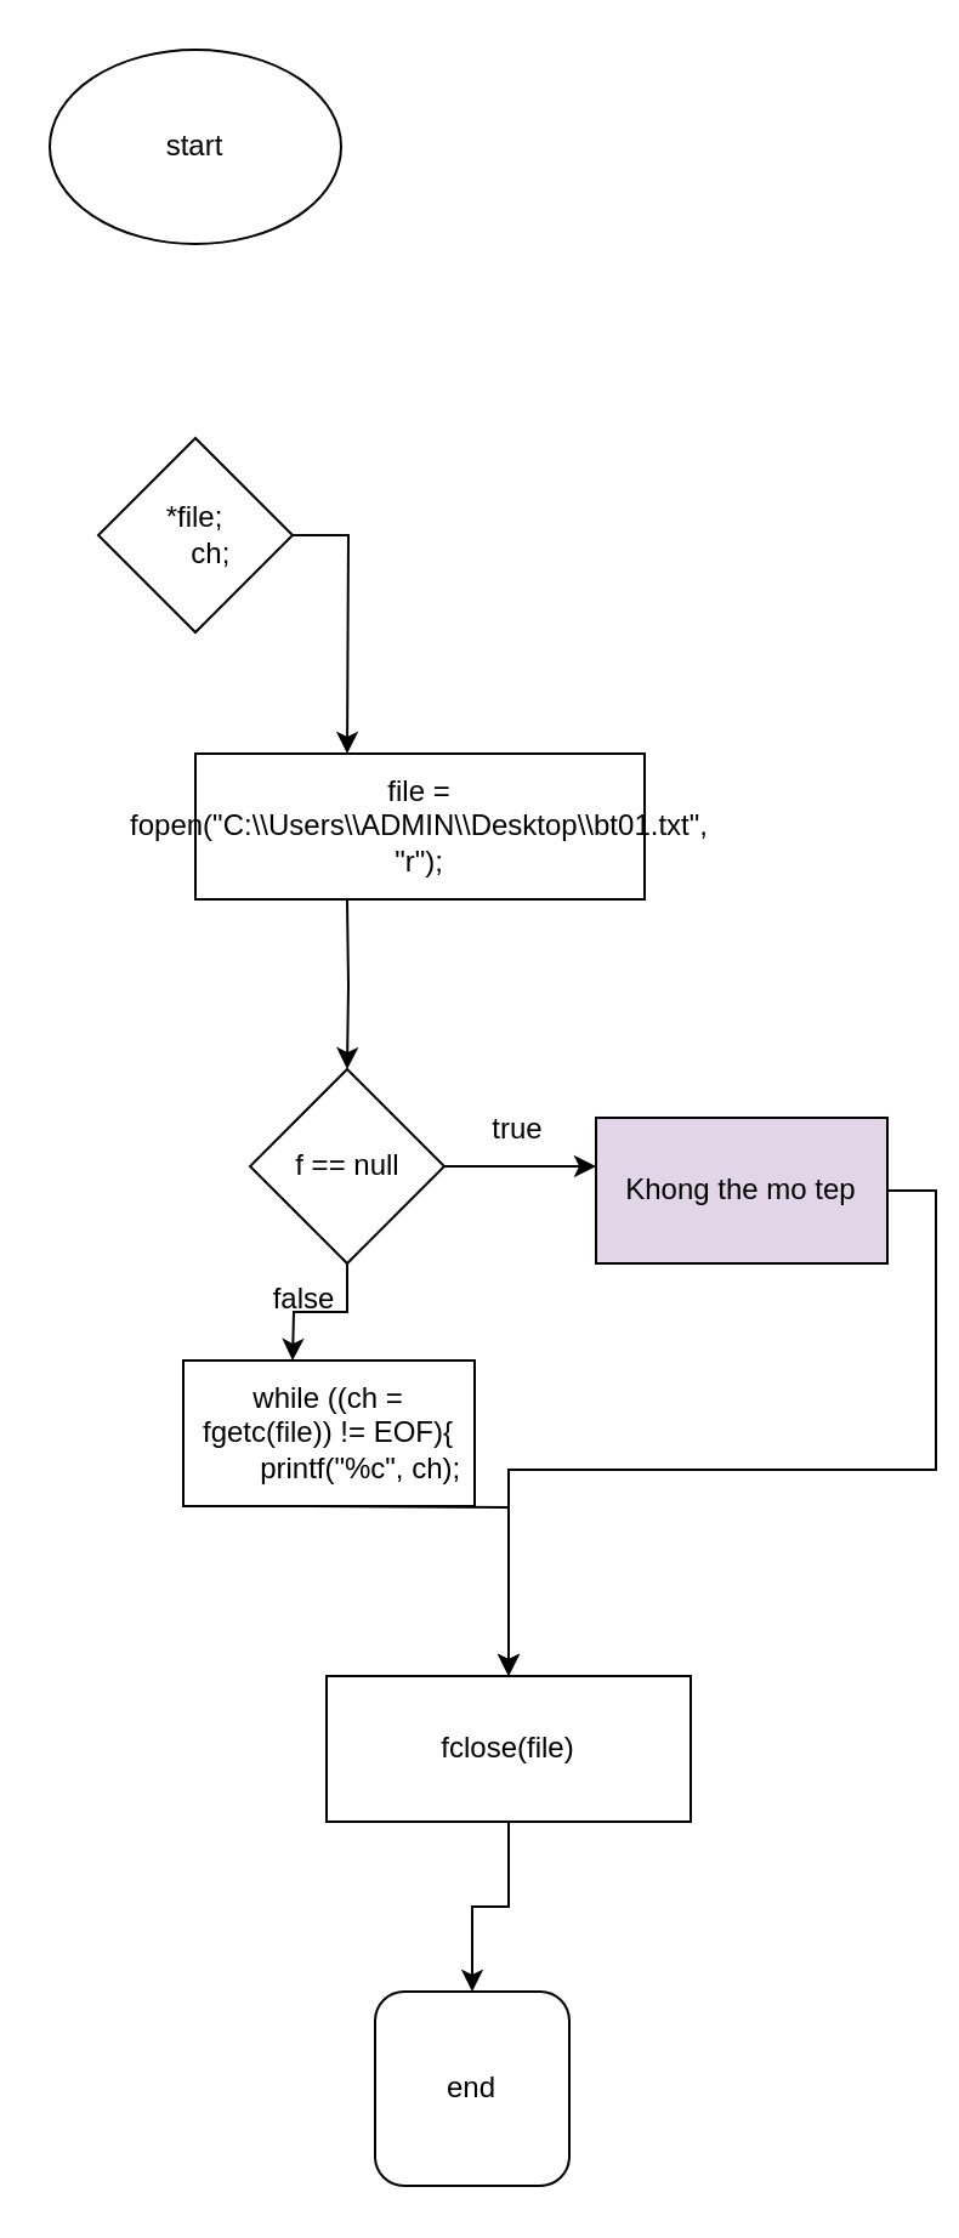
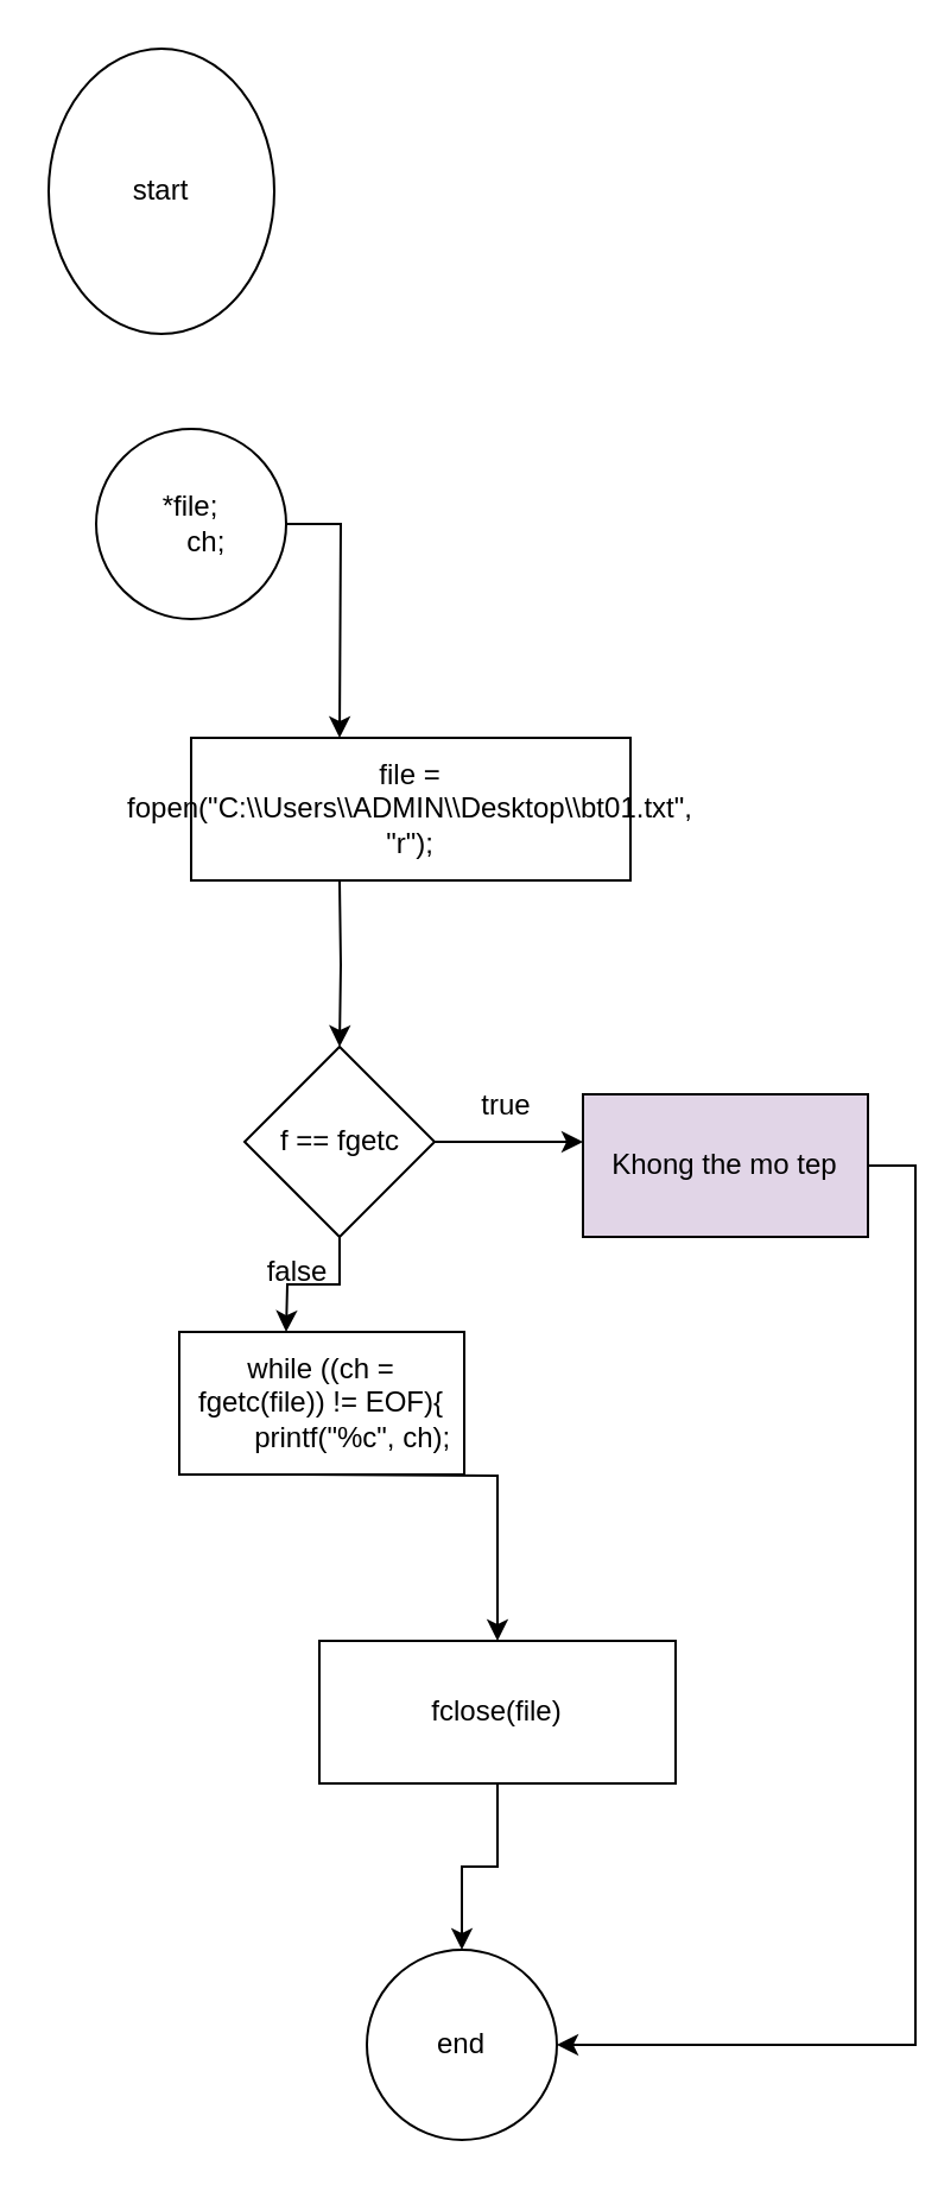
  <mxCell id="0" />
  <mxCell id="1" parent="0" />
- <mxCell id="2" value="start" style="ellipse;whiteSpace=wrap;html=1;" parent="1" vertex="1"><mxGeometry x="20" y="20" width="120" height="80" as="geometry" /></mxCell>
+ <mxCell id="2" value="start" style="ellipse;whiteSpace=wrap;html=1;" parent="1" vertex="1"><mxGeometry x="20" y="20" width="95" height="120" as="geometry" /></mxCell>
  <mxCell id="3" value="" style="edgeStyle=orthogonalEdgeStyle;rounded=0;orthogonalLoop=1;jettySize=auto;html=1;" parent="1" source="4" edge="1"><mxGeometry relative="1" as="geometry"><mxPoint x="142.5" y="310" as="targetPoint" /></mxGeometry></mxCell>
- <mxCell id="4" value="&lt;div&gt;*file;&lt;/div&gt;&lt;div&gt;&amp;nbsp; &amp;nbsp; ch;&lt;/div&gt;" style="rhombus;whiteSpace=wrap;html=1;" parent="1" vertex="1"><mxGeometry x="40" y="180" width="80" height="80" as="geometry" /></mxCell>
+ <mxCell id="4" value="&lt;div&gt;*file;&lt;/div&gt;&lt;div&gt;&amp;nbsp; &amp;nbsp; ch;&lt;/div&gt;" style="ellipse;whiteSpace=wrap;html=1;" parent="1" vertex="1"><mxGeometry x="40" y="180" width="80" height="80" as="geometry" /></mxCell>
  <mxCell id="5" value="" style="edgeStyle=orthogonalEdgeStyle;rounded=0;orthogonalLoop=1;jettySize=auto;html=1;" parent="1" target="8" edge="1"><mxGeometry relative="1" as="geometry"><mxPoint x="142.5" y="370" as="sourcePoint" /></mxGeometry></mxCell>
  <mxCell id="6" value="" style="edgeStyle=orthogonalEdgeStyle;rounded=0;orthogonalLoop=1;jettySize=auto;html=1;" parent="1" source="8" edge="1"><mxGeometry relative="1" as="geometry"><mxPoint x="245" y="480" as="targetPoint" /></mxGeometry></mxCell>
  <mxCell id="7" value="" style="edgeStyle=orthogonalEdgeStyle;rounded=0;orthogonalLoop=1;jettySize=auto;html=1;" parent="1" source="8" edge="1"><mxGeometry relative="1" as="geometry"><mxPoint x="120" y="560" as="targetPoint" /></mxGeometry></mxCell>
- <mxCell id="8" value="f == null" style="rhombus;whiteSpace=wrap;html=1;rounded=0;" parent="1" vertex="1"><mxGeometry x="102.5" y="440" width="80" height="80" as="geometry" /></mxCell>
+ <mxCell id="8" value="f == fgetc" style="rhombus;whiteSpace=wrap;html=1;rounded=0;" parent="1" vertex="1"><mxGeometry x="102.5" y="440" width="80" height="80" as="geometry" /></mxCell>
  <mxCell id="9" value="" style="edgeStyle=orthogonalEdgeStyle;rounded=0;orthogonalLoop=1;jettySize=auto;html=1;" parent="1" target="13" edge="1"><mxGeometry relative="1" as="geometry"><mxPoint x="120" y="620" as="sourcePoint" /></mxGeometry></mxCell>
  <mxCell id="10" value="true" style="text;html=1;strokeColor=none;fillColor=none;align=center;verticalAlign=middle;whiteSpace=wrap;rounded=0;" parent="1" vertex="1"><mxGeometry x="183" y="450" width="60" height="30" as="geometry" /></mxCell>
  <mxCell id="11" value="false" style="text;html=1;strokeColor=none;fillColor=none;align=center;verticalAlign=middle;whiteSpace=wrap;rounded=0;" parent="1" vertex="1"><mxGeometry x="95" y="520" width="60" height="30" as="geometry" /></mxCell>
  <mxCell id="12" value="" style="edgeStyle=orthogonalEdgeStyle;rounded=0;orthogonalLoop=1;jettySize=auto;html=1;" parent="1" source="13" target="14" edge="1"><mxGeometry relative="1" as="geometry" /></mxCell>
  <mxCell id="13" value="fclose(file)" style="whiteSpace=wrap;html=1;rounded=0;" parent="1" vertex="1"><mxGeometry x="134" y="690" width="150" height="60" as="geometry" /></mxCell>
- <mxCell id="14" value="end" style="whiteSpace=wrap;html=1;rounded=1;" parent="1" vertex="1"><mxGeometry x="154" y="820" width="80" height="80" as="geometry" /></mxCell>
+ <mxCell id="14" value="end" style="ellipse;whiteSpace=wrap;html=1;rounded=0;" parent="1" vertex="1"><mxGeometry x="154" y="820" width="80" height="80" as="geometry" /></mxCell>
  <mxCell id="15" value="file = fopen(&quot;C:\\Users\\ADMIN\\Desktop\\bt01.txt&quot;, &quot;r&quot;);" style="rounded=0;whiteSpace=wrap;html=1;" vertex="1" parent="1"><mxGeometry x="80" y="310" width="185" height="60" as="geometry" /></mxCell>
- <mxCell id="16" style="edgeStyle=orthogonalEdgeStyle;rounded=0;orthogonalLoop=1;jettySize=auto;html=1;exitX=1;exitY=0.5;exitDx=0;exitDy=0;" edge="1" parent="1" source="17" target="13"><mxGeometry relative="1" as="geometry" /></mxCell>
+ <mxCell id="16" style="edgeStyle=orthogonalEdgeStyle;rounded=0;orthogonalLoop=1;jettySize=auto;html=1;exitX=1;exitY=0.5;exitDx=0;exitDy=0;entryX=1;entryY=0.5;entryDx=0;entryDy=0;" edge="1" parent="1" source="17" target="14"><mxGeometry relative="1" as="geometry" /></mxCell>
  <mxCell id="17" value="Khong the mo tep" style="rounded=0;whiteSpace=wrap;html=1;fillColor=#e1d5e7;" vertex="1" parent="1"><mxGeometry x="245" y="460" width="120" height="60" as="geometry" /></mxCell>
  <mxCell id="18" value="&lt;div&gt;while ((ch = fgetc(file)) != EOF){&lt;/div&gt;&lt;div&gt;&amp;nbsp; &amp;nbsp; &amp;nbsp; &amp;nbsp; printf(&quot;%c&quot;, ch);&lt;/div&gt;" style="rounded=0;whiteSpace=wrap;html=1;" vertex="1" parent="1"><mxGeometry x="75" y="560" width="120" height="60" as="geometry" /></mxCell>
